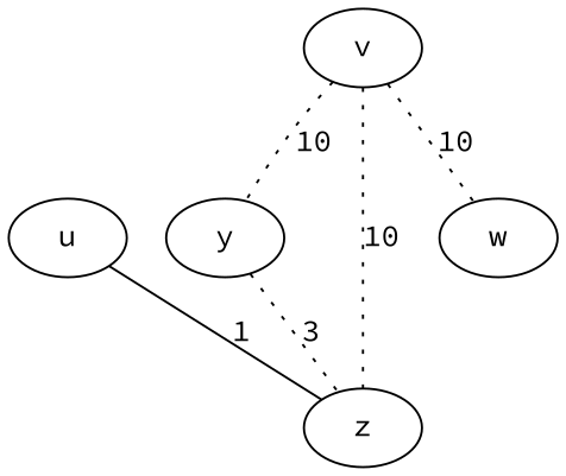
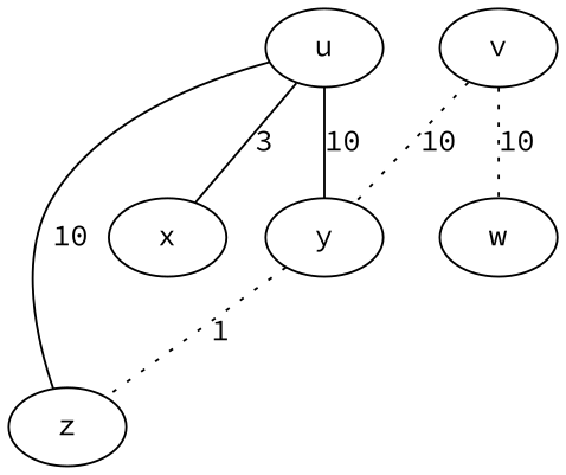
  graph {
    fontname="Source Code Pro"
    node [fontname="Source Code Pro"]
    edge [fontname="Source Code Pro" style=dotted weight=1]
    u
+   x
    y
    z
    v
    w
-   u -- z [label=1 style=solid]
-   y -- z [label=3]
+   u -- x [label=3 style=solid weight=3]
+   u -- y [label=10 style=solid weight=10]
+   u -- z [label=10 style=solid]
+   y -- z [label=1]
    v -- y [label=10]
-   v -- z [label=10 weight=10]
    v -- w [label=10 weight=8]
  }
